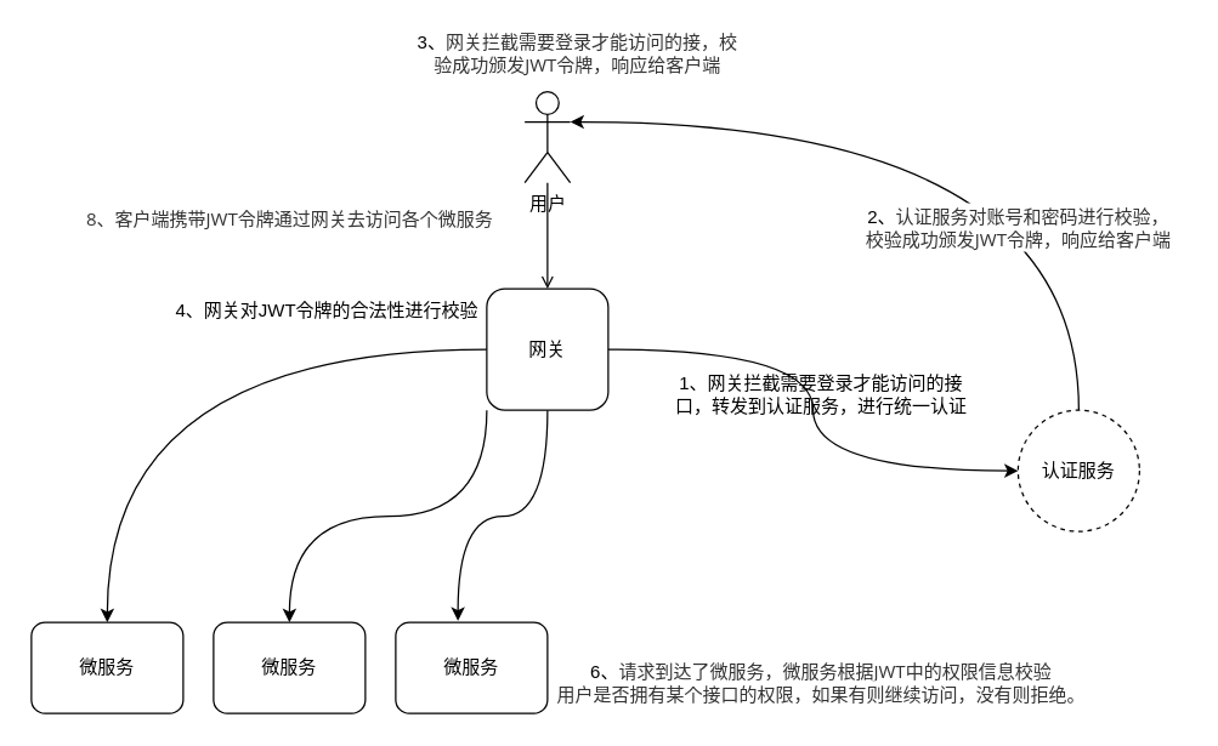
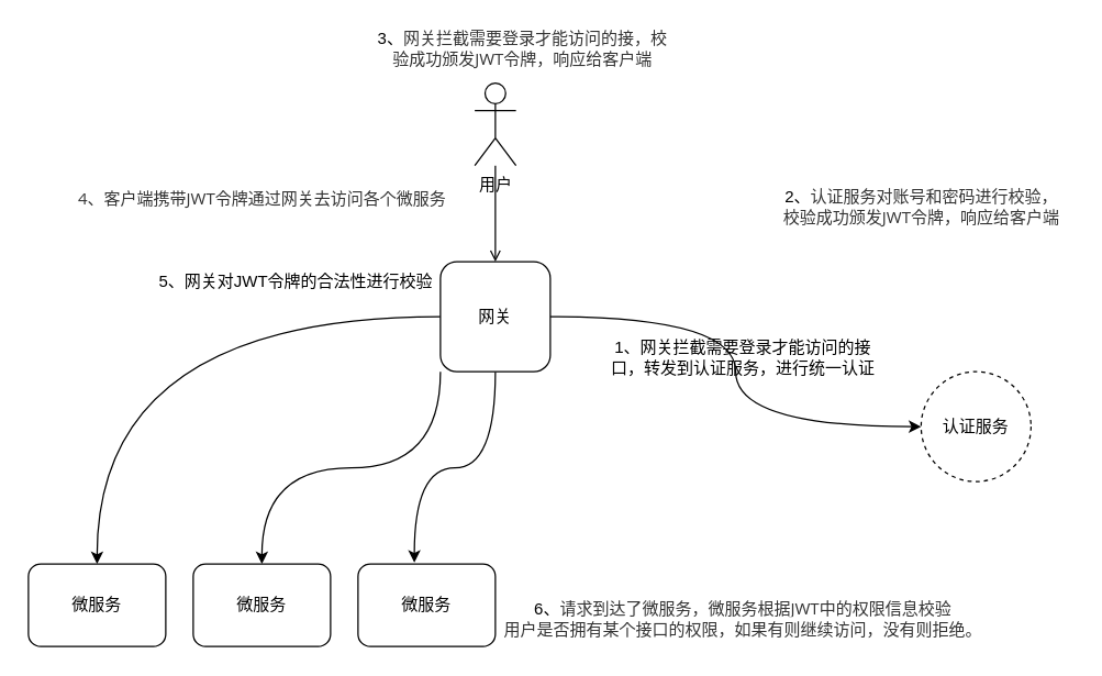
  <mxCell id="0" />
  <mxCell id="1" parent="0" />
  <mxCell id="2" style="edgeStyle=orthogonalEdgeStyle;rounded=0;orthogonalLoop=1;jettySize=auto;html=1;exitX=1;exitY=0.5;exitDx=0;exitDy=0;entryX=0;entryY=0.5;entryDx=0;entryDy=0;curved=1;" edge="1" parent="1" source="6" target="8"><mxGeometry relative="1" as="geometry" /></mxCell>
  <mxCell id="3" style="edgeStyle=orthogonalEdgeStyle;rounded=0;orthogonalLoop=1;jettySize=auto;html=1;exitX=0;exitY=0.5;exitDx=0;exitDy=0;curved=1;" edge="1" parent="1" source="6" target="14"><mxGeometry relative="1" as="geometry" /></mxCell>
  <mxCell id="4" style="edgeStyle=orthogonalEdgeStyle;rounded=0;orthogonalLoop=1;jettySize=auto;html=1;exitX=0;exitY=1;exitDx=0;exitDy=0;curved=1;" edge="1" parent="1" source="6" target="15"><mxGeometry relative="1" as="geometry" /></mxCell>
  <mxCell id="5" style="edgeStyle=orthogonalEdgeStyle;rounded=0;orthogonalLoop=1;jettySize=auto;html=1;exitX=0.5;exitY=1;exitDx=0;exitDy=0;entryX=0.41;entryY=-0.017;entryDx=0;entryDy=0;entryPerimeter=0;curved=1;" edge="1" parent="1" source="6" target="16"><mxGeometry relative="1" as="geometry" /></mxCell>
  <mxCell id="6" value="网关" style="whiteSpace=wrap;html=1;aspect=fixed;rounded=1;" vertex="1" parent="1"><mxGeometry x="320" y="190" width="80" height="80" as="geometry" /></mxCell>
- <mxCell id="7" style="edgeStyle=orthogonalEdgeStyle;rounded=0;orthogonalLoop=1;jettySize=auto;html=1;exitX=0.5;exitY=0;exitDx=0;exitDy=0;entryX=1;entryY=0.333;entryDx=0;entryDy=0;entryPerimeter=0;curved=1;" edge="1" parent="1" source="8" target="10"><mxGeometry relative="1" as="geometry" /></mxCell>
  <mxCell id="8" value="认证服务" style="ellipse;whiteSpace=wrap;html=1;aspect=fixed;dashed=1;" vertex="1" parent="1"><mxGeometry x="670" y="270" width="80" height="80" as="geometry" /></mxCell>
  <mxCell id="9" value="" style="edgeStyle=orthogonalEdgeStyle;rounded=0;orthogonalLoop=1;jettySize=auto;html=1;endArrow=open;" edge="1" parent="1" source="10" target="6"><mxGeometry relative="1" as="geometry" /></mxCell>
  <mxCell id="10" value="用户" style="shape=umlActor;verticalLabelPosition=bottom;verticalAlign=top;html=1;outlineConnect=0;" vertex="1" parent="1"><mxGeometry x="345" y="60" width="30" height="60" as="geometry" /></mxCell>
  <mxCell id="11" value="1、网关拦截需要登录才能访问的接&lt;br&gt;口，转发到认证服务，进行统一认证" style="text;html=1;align=center;verticalAlign=middle;resizable=0;points=[];autosize=1;strokeColor=none;fillColor=none;" vertex="1" parent="1"><mxGeometry x="430" y="240" width="220" height="40" as="geometry" /></mxCell>
  <mxCell id="12" value="&lt;font style=&quot;&quot;&gt;&lt;font style=&quot;font-size: 12px;&quot;&gt;2、&lt;span style=&quot;orphans: 4; background-color: rgb(255, 255, 255); color: rgb(51, 51, 51); font-family: &amp;quot;Open Sans&amp;quot;, &amp;quot;Clear Sans&amp;quot;, &amp;quot;Helvetica Neue&amp;quot;, Helvetica, Arial, &amp;quot;Segoe UI Emoji&amp;quot;, sans-serif; text-align: left;&quot;&gt;认证服务对账号和密码进行校验，&lt;br&gt;校验成功颁发JWT令牌，响应给客户端&lt;/span&gt;&lt;/font&gt;&lt;br&gt;&lt;/font&gt;" style="text;html=1;align=center;verticalAlign=middle;resizable=0;points=[];autosize=1;strokeColor=none;fillColor=none;" vertex="1" parent="1"><mxGeometry x="560" y="130" width="220" height="40" as="geometry" /></mxCell>
  <mxCell id="13" value="&lt;font style=&quot;font-size: 12px;&quot;&gt;3、&lt;span style=&quot;orphans: 4; background-color: rgb(255, 255, 255); color: rgb(51, 51, 51); font-family: &amp;quot;Open Sans&amp;quot;, &amp;quot;Clear Sans&amp;quot;, &amp;quot;Helvetica Neue&amp;quot;, Helvetica, Arial, &amp;quot;Segoe UI Emoji&amp;quot;, sans-serif; text-align: left;&quot;&gt;网关拦截需要登录才能访问的接，校验成功颁发JWT令牌，响应给客户端&lt;/span&gt;&lt;/font&gt;" style="text;html=1;strokeColor=none;fillColor=none;align=center;verticalAlign=middle;whiteSpace=wrap;rounded=0;" vertex="1" parent="1"><mxGeometry x="270" y="20" width="220" height="30" as="geometry" /></mxCell>
  <mxCell id="14" value="微服务" style="rounded=1;whiteSpace=wrap;html=1;" vertex="1" parent="1"><mxGeometry x="20" y="410" width="100" height="60" as="geometry" /></mxCell>
  <mxCell id="15" value="微服务" style="rounded=1;whiteSpace=wrap;html=1;" vertex="1" parent="1"><mxGeometry x="140" y="410" width="100" height="60" as="geometry" /></mxCell>
  <mxCell id="16" value="微服务" style="rounded=1;whiteSpace=wrap;html=1;" vertex="1" parent="1"><mxGeometry x="260" y="410" width="100" height="60" as="geometry" /></mxCell>
- <mxCell id="17" value="&lt;div style=&quot;orphans: 4; text-align: left;&quot;&gt;&lt;font style=&quot;font-size: 12px;&quot;&gt;&lt;font face=&quot;Open Sans, Clear Sans, Helvetica Neue, Helvetica, Arial, Segoe UI Emoji, sans-serif&quot; color=&quot;#333333&quot;&gt;8、&lt;/font&gt;&lt;span style=&quot;background-color: rgb(255, 255, 255); color: rgb(51, 51, 51); font-family: &amp;quot;Open Sans&amp;quot;, &amp;quot;Clear Sans&amp;quot;, &amp;quot;Helvetica Neue&amp;quot;, Helvetica, Arial, &amp;quot;Segoe UI Emoji&amp;quot;, sans-serif;&quot;&gt;客户端携带JWT令牌通过网关去访问各个微服务&lt;/span&gt;&lt;/font&gt;&lt;/div&gt;" style="text;html=1;align=center;verticalAlign=middle;resizable=0;points=[];autosize=1;strokeColor=none;fillColor=none;" vertex="1" parent="1"><mxGeometry x="45" y="130" width="290" height="30" as="geometry" /></mxCell>
+ <mxCell id="17" value="&lt;div style=&quot;orphans: 4; text-align: left;&quot;&gt;&lt;font style=&quot;font-size: 12px;&quot;&gt;&lt;font face=&quot;Open Sans, Clear Sans, Helvetica Neue, Helvetica, Arial, Segoe UI Emoji, sans-serif&quot; color=&quot;#333333&quot;&gt;4、&lt;/font&gt;&lt;span style=&quot;background-color: rgb(255, 255, 255); color: rgb(51, 51, 51); font-family: &amp;quot;Open Sans&amp;quot;, &amp;quot;Clear Sans&amp;quot;, &amp;quot;Helvetica Neue&amp;quot;, Helvetica, Arial, &amp;quot;Segoe UI Emoji&amp;quot;, sans-serif;&quot;&gt;客户端携带JWT令牌通过网关去访问各个微服务&lt;/span&gt;&lt;/font&gt;&lt;/div&gt;" style="text;html=1;align=center;verticalAlign=middle;resizable=0;points=[];autosize=1;strokeColor=none;fillColor=none;" vertex="1" parent="1"><mxGeometry x="45" y="130" width="290" height="30" as="geometry" /></mxCell>
  <mxCell id="18" value="&lt;font style=&quot;font-size: 12px;&quot;&gt;6、&lt;span style=&quot;orphans: 4; background-color: rgb(255, 255, 255); color: rgb(51, 51, 51); font-family: &amp;quot;Open Sans&amp;quot;, &amp;quot;Clear Sans&amp;quot;, &amp;quot;Helvetica Neue&amp;quot;, Helvetica, Arial, &amp;quot;Segoe UI Emoji&amp;quot;, sans-serif; text-align: left;&quot;&gt;请求到达了微服务，微服务根据JWT中的权限信息校验&lt;br&gt;用户是否拥有某个接口的权限，如果有则继续访问，没有则拒绝。&lt;/span&gt;&lt;/font&gt;" style="text;html=1;align=center;verticalAlign=middle;resizable=0;points=[];autosize=1;strokeColor=none;fillColor=none;" vertex="1" parent="1"><mxGeometry x="355" y="430" width="370" height="40" as="geometry" /></mxCell>
- <mxCell id="19" value="4、网关对JWT令牌的合法性进行校验" style="text;html=1;strokeColor=none;fillColor=none;align=center;verticalAlign=middle;whiteSpace=wrap;rounded=0;" vertex="1" parent="1"><mxGeometry x="110" y="190" width="210" height="30" as="geometry" /></mxCell>
+ <mxCell id="19" value="5、网关对JWT令牌的合法性进行校验" style="text;html=1;strokeColor=none;fillColor=none;align=center;verticalAlign=middle;whiteSpace=wrap;rounded=0;" vertex="1" parent="1"><mxGeometry x="110" y="190" width="210" height="30" as="geometry" /></mxCell>
